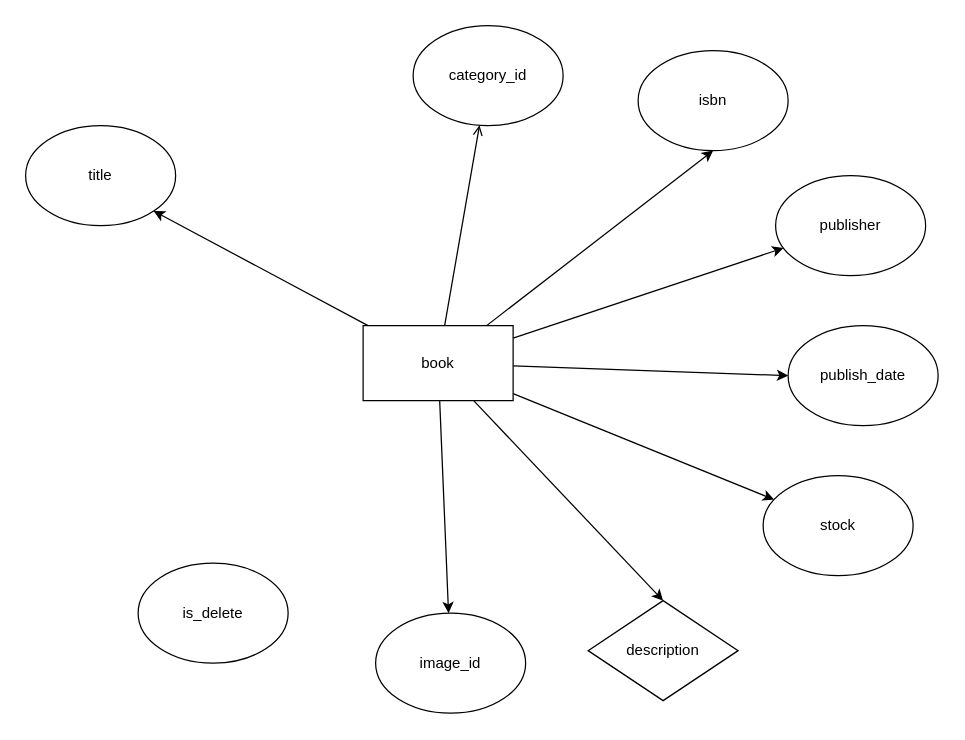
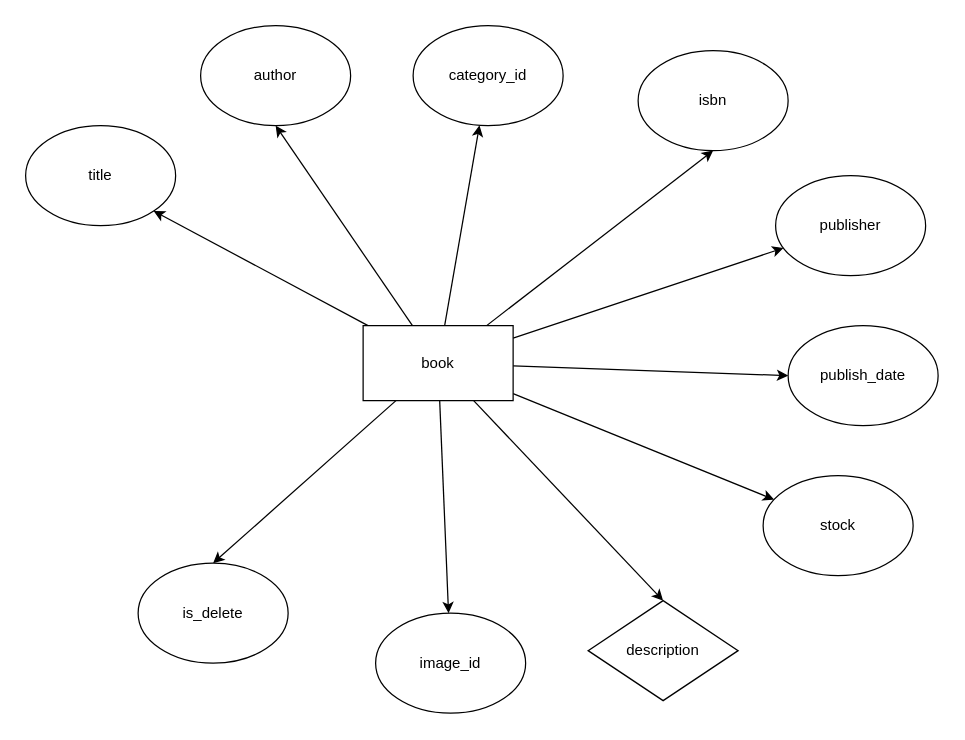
  <mxCell id="0" />
  <mxCell id="1" parent="0" />
  <mxCell id="2" style="edgeStyle=none;html=1;" edge="1" parent="1" source="11" target="18"><mxGeometry relative="1" as="geometry"><mxPoint x="580" y="290" as="targetPoint" /></mxGeometry></mxCell>
  <mxCell id="3" style="edgeStyle=none;html=1;" edge="1" parent="1" source="11" target="16"><mxGeometry relative="1" as="geometry" /></mxCell>
  <mxCell id="4" style="edgeStyle=none;html=1;entryX=0;entryY=0.5;entryDx=0;entryDy=0;" edge="1" parent="1" source="11" target="17"><mxGeometry relative="1" as="geometry" /></mxCell>
  <mxCell id="5" style="edgeStyle=none;html=1;entryX=0.5;entryY=1;entryDx=0;entryDy=0;" edge="1" parent="1" source="11" target="15"><mxGeometry relative="1" as="geometry" /></mxCell>
- <mxCell id="6" style="edgeStyle=none;html=1;endArrow=open;" edge="1" parent="1" source="11" target="14"><mxGeometry relative="1" as="geometry" /></mxCell>
+ <mxCell id="6" style="edgeStyle=none;html=1;" edge="1" parent="1" source="11" target="14"><mxGeometry relative="1" as="geometry" /></mxCell>
+ <mxCell id="7" style="edgeStyle=none;html=1;entryX=0.5;entryY=1;entryDx=0;entryDy=0;" edge="1" parent="1" source="11" target="13"><mxGeometry relative="1" as="geometry" /></mxCell>
  <mxCell id="8" style="edgeStyle=none;html=1;entryX=1;entryY=1;entryDx=0;entryDy=0;" edge="1" parent="1" source="11" target="12"><mxGeometry relative="1" as="geometry" /></mxCell>
+ <mxCell id="9" style="edgeStyle=none;html=1;entryX=0.5;entryY=0;entryDx=0;entryDy=0;" edge="1" parent="1" source="11" target="21"><mxGeometry relative="1" as="geometry" /></mxCell>
  <mxCell id="10" style="edgeStyle=none;html=1;entryX=0.5;entryY=0;entryDx=0;entryDy=0;" edge="1" parent="1" source="11" target="19"><mxGeometry relative="1" as="geometry" /></mxCell>
  <mxCell id="11" value="book" style="rounded=0;whiteSpace=wrap;html=1;" parent="1" vertex="1"><mxGeometry x="290" y="260" width="120" height="60" as="geometry" /></mxCell>
  <mxCell id="12" value="title" style="ellipse;whiteSpace=wrap;html=1;" parent="1" vertex="1"><mxGeometry x="20" y="100" width="120" height="80" as="geometry" /></mxCell>
+ <mxCell id="13" value="author" style="ellipse;whiteSpace=wrap;html=1;" parent="1" vertex="1"><mxGeometry x="160" y="20" width="120" height="80" as="geometry" /></mxCell>
  <mxCell id="14" value="category_id" style="ellipse;whiteSpace=wrap;html=1;" parent="1" vertex="1"><mxGeometry x="330" y="20" width="120" height="80" as="geometry" /></mxCell>
  <mxCell id="15" value="isbn" style="ellipse;whiteSpace=wrap;html=1;" parent="1" vertex="1"><mxGeometry x="510" y="40" width="120" height="80" as="geometry" /></mxCell>
  <mxCell id="16" value="publisher" style="ellipse;whiteSpace=wrap;html=1;" parent="1" vertex="1"><mxGeometry x="620" y="140" width="120" height="80" as="geometry" /></mxCell>
  <mxCell id="17" value="publish_date" style="ellipse;whiteSpace=wrap;html=1;" vertex="1" parent="1"><mxGeometry x="630" y="260" width="120" height="80" as="geometry" /></mxCell>
  <mxCell id="18" value="stock" style="ellipse;whiteSpace=wrap;html=1;" vertex="1" parent="1"><mxGeometry x="610" y="380" width="120" height="80" as="geometry" /></mxCell>
  <mxCell id="19" value="description" style="rhombus;whiteSpace=wrap;html=1;" vertex="1" parent="1"><mxGeometry x="470" y="480" width="120" height="80" as="geometry" /></mxCell>
  <mxCell id="20" value="image_id" style="ellipse;whiteSpace=wrap;html=1;" vertex="1" parent="1"><mxGeometry x="300" y="490" width="120" height="80" as="geometry" /></mxCell>
  <mxCell id="21" value="is_delete" style="ellipse;whiteSpace=wrap;html=1;" vertex="1" parent="1"><mxGeometry x="110" y="450" width="120" height="80" as="geometry" /></mxCell>
  <mxCell id="22" style="edgeStyle=none;html=1;" edge="1" parent="1" source="11" target="20"><mxGeometry relative="1" as="geometry" /></mxCell>
